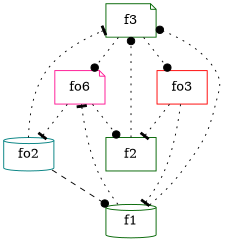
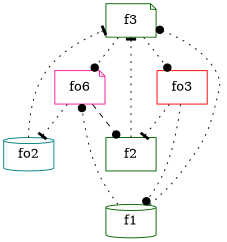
  strict digraph {
    node [color=darkgreen shape=note]
    edge [arrowhead=dot style=dotted weight=2]
    f3
    f1 [shape=cylinder]
    n3 [color=deeppink label=fo6]
    fo3 [color=red shape=box]
    f2 [shape=box]
    fo2 [color=teal shape=cylinder]
    f3 -> n3
    f3 -> fo3
    f1 -> f3
-   f1 -> n3 [arrowhead=tee]
-   n3 -> f2
+   f1 -> n3
+   n3 -> f2 [style=dashed]
    n3 -> fo2 [arrowhead=tee]
-   fo3 -> f1 [arrowhead=tee]
+   fo3 -> f1
    fo3 -> f2 [arrowhead=tee]
-   f2 -> f3
+   f2 -> f3 [arrowhead=tee]
    fo2 -> f3 [arrowhead=tee]
-   fo2 -> f1 [style=dashed]
  }
